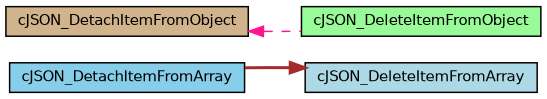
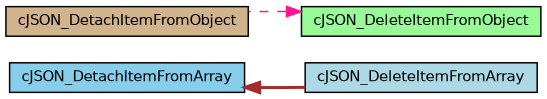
  digraph {
    rankdir=LR
    node [color=black fontname=Helvetica fontsize=10 shape=record style=filled]
    edge [dir=back fontname=Helvetica fontsize=10 labelfontname=Helvetica labelfontsize=10]
    n1 [fillcolor=skyblue fontcolor=black height=0.2 label=cJSON_DetachItemFromArray width=0.4]
    n2 [fillcolor=lightblue height=0.2 label=cJSON_DeleteItemFromArray width=0.4]
    n3 [fillcolor=tan height=0.2 label=cJSON_DetachItemFromObject width=0.4]
    n4 [fillcolor=palegreen height=0.2 label=cJSON_DeleteItemFromObject width=0.4]
-   n2 -> n1 [color=brown style=bold]
-   n3 -> n4 [color=deeppink style=dashed]
+   n1 -> n2 [color=brown style=bold]
+   n4 -> n3 [color=deeppink style=dashed]
  }
